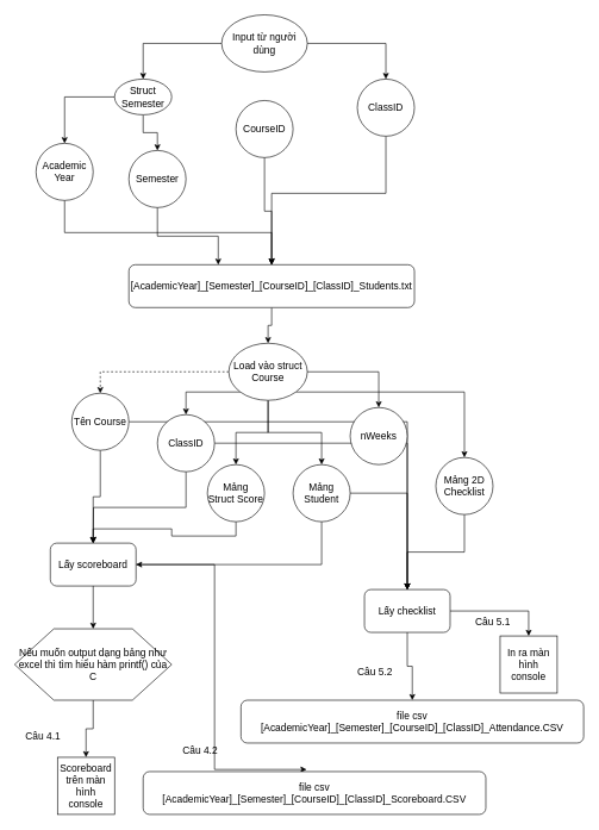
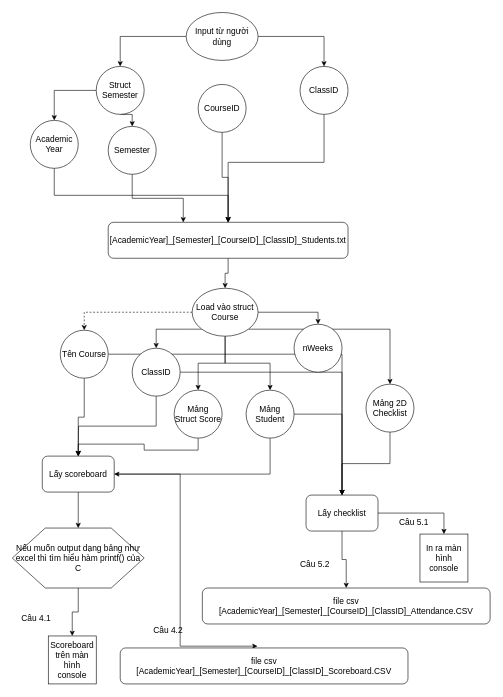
  <mxCell id="0" />
  <mxCell id="1" parent="0" />
  <mxCell id="2" style="edgeStyle=orthogonalEdgeStyle;rounded=0;orthogonalLoop=1;jettySize=auto;html=1;exitX=0;exitY=0.5;exitDx=0;exitDy=0;entryX=0.5;entryY=0;entryDx=0;entryDy=0;fontSize=14;" edge="1" parent="1" source="4" target="15"><mxGeometry relative="1" as="geometry" /></mxCell>
  <mxCell id="3" style="edgeStyle=orthogonalEdgeStyle;rounded=0;orthogonalLoop=1;jettySize=auto;html=1;exitX=0.5;exitY=1;exitDx=0;exitDy=0;entryX=0.5;entryY=0;entryDx=0;entryDy=0;fontSize=14;" edge="1" parent="1" source="4" target="17"><mxGeometry relative="1" as="geometry" /></mxCell>
- <mxCell id="4" value="Struct Semester" style="ellipse;whiteSpace=wrap;html=1;aspect=fixed;fontSize=14;" vertex="1" parent="1"><mxGeometry x="160" y="110" width="80" height="50" as="geometry" /></mxCell>
+ <mxCell id="4" value="Struct Semester" style="ellipse;whiteSpace=wrap;html=1;aspect=fixed;fontSize=14;" vertex="1" parent="1"><mxGeometry x="160" y="110" width="80" height="80" as="geometry" /></mxCell>
  <mxCell id="5" style="edgeStyle=orthogonalEdgeStyle;rounded=0;orthogonalLoop=1;jettySize=auto;html=1;exitX=0.5;exitY=1;exitDx=0;exitDy=0;entryX=0.5;entryY=0;entryDx=0;entryDy=0;fontSize=14;" edge="1" parent="1" source="6" target="13"><mxGeometry relative="1" as="geometry" /></mxCell>
  <mxCell id="6" value="CourseID" style="ellipse;whiteSpace=wrap;html=1;aspect=fixed;fontSize=14;" vertex="1" parent="1"><mxGeometry x="330" y="140" width="80" height="80" as="geometry" /></mxCell>
  <mxCell id="7" style="edgeStyle=orthogonalEdgeStyle;rounded=0;orthogonalLoop=1;jettySize=auto;html=1;exitX=0.5;exitY=1;exitDx=0;exitDy=0;fontSize=14;" edge="1" parent="1" source="8"><mxGeometry relative="1" as="geometry"><mxPoint x="380" y="370" as="targetPoint" /><Array as="points"><mxPoint x="540" y="270" /><mxPoint x="380" y="270" /></Array></mxGeometry></mxCell>
  <mxCell id="8" value="ClassID" style="ellipse;whiteSpace=wrap;html=1;aspect=fixed;fontSize=14;" vertex="1" parent="1"><mxGeometry x="500" y="110" width="80" height="80" as="geometry" /></mxCell>
  <mxCell id="9" style="edgeStyle=orthogonalEdgeStyle;rounded=0;orthogonalLoop=1;jettySize=auto;html=1;entryX=0.5;entryY=0;entryDx=0;entryDy=0;fontSize=14;" edge="1" parent="1" source="11" target="4"><mxGeometry relative="1" as="geometry" /></mxCell>
  <mxCell id="10" style="edgeStyle=orthogonalEdgeStyle;rounded=0;orthogonalLoop=1;jettySize=auto;html=1;exitX=1;exitY=0.5;exitDx=0;exitDy=0;entryX=0.5;entryY=0;entryDx=0;entryDy=0;fontSize=14;" edge="1" parent="1" source="11" target="8"><mxGeometry relative="1" as="geometry" /></mxCell>
  <mxCell id="11" value="Input từ người dùng" style="ellipse;whiteSpace=wrap;html=1;fontSize=14;" vertex="1" parent="1"><mxGeometry x="310" y="20" width="120" height="80" as="geometry" /></mxCell>
  <mxCell id="12" style="edgeStyle=orthogonalEdgeStyle;rounded=0;orthogonalLoop=1;jettySize=auto;html=1;exitX=0.5;exitY=1;exitDx=0;exitDy=0;entryX=0.5;entryY=0;entryDx=0;entryDy=0;fontSize=14;" edge="1" parent="1" source="13" target="24"><mxGeometry relative="1" as="geometry" /></mxCell>
  <mxCell id="13" value="[AcademicYear]_[Semester]_[CourseID]_[ClassID]_Students.txt" style="rounded=1;whiteSpace=wrap;html=1;fontSize=14;" vertex="1" parent="1"><mxGeometry x="180" y="370" width="400" height="60" as="geometry" /></mxCell>
  <mxCell id="14" style="edgeStyle=orthogonalEdgeStyle;rounded=0;orthogonalLoop=1;jettySize=auto;html=1;exitX=0.5;exitY=1;exitDx=0;exitDy=0;entryX=0.5;entryY=0;entryDx=0;entryDy=0;fontSize=14;" edge="1" parent="1" source="15" target="13"><mxGeometry relative="1" as="geometry" /></mxCell>
  <mxCell id="15" value="Academic Year" style="ellipse;whiteSpace=wrap;html=1;aspect=fixed;fontSize=14;" vertex="1" parent="1"><mxGeometry x="50" y="200" width="80" height="80" as="geometry" /></mxCell>
  <mxCell id="16" style="edgeStyle=orthogonalEdgeStyle;rounded=0;orthogonalLoop=1;jettySize=auto;html=1;exitX=0.5;exitY=1;exitDx=0;exitDy=0;entryX=0.313;entryY=0;entryDx=0;entryDy=0;entryPerimeter=0;fontSize=14;" edge="1" parent="1" source="17" target="13"><mxGeometry relative="1" as="geometry" /></mxCell>
  <mxCell id="17" value="Semester" style="ellipse;whiteSpace=wrap;html=1;aspect=fixed;fontSize=14;" vertex="1" parent="1"><mxGeometry x="180" y="210" width="80" height="80" as="geometry" /></mxCell>
  <mxCell id="18" style="edgeStyle=orthogonalEdgeStyle;rounded=0;orthogonalLoop=1;jettySize=auto;html=1;exitX=0;exitY=0.5;exitDx=0;exitDy=0;entryX=0.5;entryY=0;entryDx=0;entryDy=0;fontSize=14;dashed=1;" edge="1" parent="1" source="24" target="30"><mxGeometry relative="1" as="geometry" /></mxCell>
  <mxCell id="19" style="edgeStyle=orthogonalEdgeStyle;rounded=0;orthogonalLoop=1;jettySize=auto;html=1;exitX=0;exitY=1;exitDx=0;exitDy=0;fontSize=14;" edge="1" parent="1" source="24" target="33"><mxGeometry relative="1" as="geometry" /></mxCell>
  <mxCell id="20" style="edgeStyle=orthogonalEdgeStyle;rounded=0;orthogonalLoop=1;jettySize=auto;html=1;exitX=0.5;exitY=1;exitDx=0;exitDy=0;entryX=0.5;entryY=0;entryDx=0;entryDy=0;fontSize=14;" edge="1" parent="1" source="24" target="35"><mxGeometry relative="1" as="geometry" /></mxCell>
  <mxCell id="21" style="edgeStyle=orthogonalEdgeStyle;rounded=0;orthogonalLoop=1;jettySize=auto;html=1;exitX=1;exitY=0.5;exitDx=0;exitDy=0;entryX=0.5;entryY=0;entryDx=0;entryDy=0;fontSize=14;" edge="1" parent="1" source="24" target="42"><mxGeometry relative="1" as="geometry" /></mxCell>
  <mxCell id="22" style="edgeStyle=orthogonalEdgeStyle;rounded=0;orthogonalLoop=1;jettySize=auto;html=1;exitX=1;exitY=1;exitDx=0;exitDy=0;entryX=0.5;entryY=0;entryDx=0;entryDy=0;fontSize=14;" edge="1" parent="1" source="24" target="44"><mxGeometry relative="1" as="geometry" /></mxCell>
  <mxCell id="23" style="edgeStyle=orthogonalEdgeStyle;rounded=0;orthogonalLoop=1;jettySize=auto;html=1;exitX=0.5;exitY=1;exitDx=0;exitDy=0;entryX=0.5;entryY=0;entryDx=0;entryDy=0;fontSize=14;" edge="1" parent="1" source="24" target="50"><mxGeometry relative="1" as="geometry" /></mxCell>
  <mxCell id="24" value="Load vào struct Course" style="ellipse;whiteSpace=wrap;html=1;fontSize=14;" vertex="1" parent="1"><mxGeometry x="320" y="480" width="110" height="80" as="geometry" /></mxCell>
  <mxCell id="25" style="edgeStyle=orthogonalEdgeStyle;rounded=0;orthogonalLoop=1;jettySize=auto;html=1;exitX=0.5;exitY=1;exitDx=0;exitDy=0;entryX=0.5;entryY=0;entryDx=0;entryDy=0;fontSize=14;" edge="1" parent="1" source="27" target="37"><mxGeometry relative="1" as="geometry" /></mxCell>
  <mxCell id="26" style="edgeStyle=orthogonalEdgeStyle;rounded=0;orthogonalLoop=1;jettySize=auto;html=1;entryX=0.477;entryY=-0.05;entryDx=0;entryDy=0;entryPerimeter=0;fontSize=14;" edge="1" parent="1" source="27" target="39"><mxGeometry relative="1" as="geometry"><Array as="points"><mxPoint x="300" y="790" /><mxPoint x="300" y="1077" /></Array></mxGeometry></mxCell>
  <mxCell id="27" value="Lấy scoreboard" style="rounded=1;whiteSpace=wrap;html=1;fontSize=14;" vertex="1" parent="1"><mxGeometry x="70" y="760" width="120" height="60" as="geometry" /></mxCell>
  <mxCell id="28" style="edgeStyle=orthogonalEdgeStyle;rounded=0;orthogonalLoop=1;jettySize=auto;html=1;exitX=0.5;exitY=1;exitDx=0;exitDy=0;entryX=0.5;entryY=0;entryDx=0;entryDy=0;fontSize=14;" edge="1" parent="1" source="30" target="27"><mxGeometry relative="1" as="geometry" /></mxCell>
  <mxCell id="29" style="edgeStyle=orthogonalEdgeStyle;rounded=0;orthogonalLoop=1;jettySize=auto;html=1;entryX=0.5;entryY=0;entryDx=0;entryDy=0;fontSize=14;" edge="1" parent="1" source="30" target="47"><mxGeometry relative="1" as="geometry" /></mxCell>
  <mxCell id="30" value="Tên Course" style="ellipse;whiteSpace=wrap;html=1;aspect=fixed;fontSize=14;" vertex="1" parent="1"><mxGeometry x="100" y="550" width="80" height="80" as="geometry" /></mxCell>
  <mxCell id="31" style="edgeStyle=orthogonalEdgeStyle;rounded=0;orthogonalLoop=1;jettySize=auto;html=1;exitX=0.5;exitY=1;exitDx=0;exitDy=0;fontSize=14;" edge="1" parent="1" source="33"><mxGeometry relative="1" as="geometry"><mxPoint x="130" y="760" as="targetPoint" /></mxGeometry></mxCell>
  <mxCell id="32" style="edgeStyle=orthogonalEdgeStyle;rounded=0;orthogonalLoop=1;jettySize=auto;html=1;entryX=0.5;entryY=0;entryDx=0;entryDy=0;fontSize=14;" edge="1" parent="1" source="33" target="47"><mxGeometry relative="1" as="geometry" /></mxCell>
  <mxCell id="33" value="ClassID" style="ellipse;whiteSpace=wrap;html=1;aspect=fixed;fontSize=14;" vertex="1" parent="1"><mxGeometry x="220" y="580" width="80" height="80" as="geometry" /></mxCell>
  <mxCell id="34" style="edgeStyle=orthogonalEdgeStyle;rounded=0;orthogonalLoop=1;jettySize=auto;html=1;exitX=0.5;exitY=1;exitDx=0;exitDy=0;entryX=0.5;entryY=0;entryDx=0;entryDy=0;fontSize=14;" edge="1" parent="1" source="35" target="27"><mxGeometry relative="1" as="geometry" /></mxCell>
  <mxCell id="35" value="Mảng&lt;br&gt;Struct Score" style="ellipse;whiteSpace=wrap;html=1;aspect=fixed;fontSize=14;" vertex="1" parent="1"><mxGeometry x="290" y="650" width="80" height="80" as="geometry" /></mxCell>
  <mxCell id="36" style="edgeStyle=orthogonalEdgeStyle;rounded=0;orthogonalLoop=1;jettySize=auto;html=1;exitX=0.5;exitY=1;exitDx=0;exitDy=0;entryX=0.5;entryY=0;entryDx=0;entryDy=0;fontSize=14;" edge="1" parent="1" source="37" target="38"><mxGeometry relative="1" as="geometry" /></mxCell>
  <mxCell id="37" value="Nếu muốn output dạng bảng như excel thì tìm hiểu hàm printf() của C" style="shape=hexagon;perimeter=hexagonPerimeter2;whiteSpace=wrap;html=1;fontSize=14;" vertex="1" parent="1"><mxGeometry x="20" y="880" width="220" height="100" as="geometry" /></mxCell>
  <mxCell id="38" value="Scoreboard trên màn hình console" style="whiteSpace=wrap;html=1;aspect=fixed;fontSize=14;" vertex="1" parent="1"><mxGeometry x="80" y="1060" width="80" height="80" as="geometry" /></mxCell>
  <mxCell id="39" value="file csv&lt;br&gt;[AcademicYear]_[Semester]_[CourseID]_[ClassID]_Scoreboard.CSV" style="rounded=1;whiteSpace=wrap;html=1;fontSize=14;" vertex="1" parent="1"><mxGeometry x="200" y="1080" width="480" height="60" as="geometry" /></mxCell>
  <mxCell id="40" value="Câu 4.1" style="text;html=1;strokeColor=none;fillColor=none;align=center;verticalAlign=middle;whiteSpace=wrap;rounded=0;fontSize=14;" vertex="1" parent="1"><mxGeometry x="30" y="1020" width="60" height="20" as="geometry" /></mxCell>
  <mxCell id="41" value="Câu 4.2" style="text;html=1;strokeColor=none;fillColor=none;align=center;verticalAlign=middle;whiteSpace=wrap;rounded=0;fontSize=14;" vertex="1" parent="1"><mxGeometry x="240" y="1040" width="80" height="20" as="geometry" /></mxCell>
- <mxCell id="42" value="nWeeks" style="ellipse;whiteSpace=wrap;html=1;aspect=fixed;fontSize=14;" vertex="1" parent="1"><mxGeometry x="490" y="570" width="80" height="80" as="geometry" /></mxCell>
+ <mxCell id="42" value="nWeeks" style="ellipse;whiteSpace=wrap;html=1;aspect=fixed;fontSize=14;" vertex="1" parent="1"><mxGeometry x="490" y="540" width="80" height="80" as="geometry" /></mxCell>
  <mxCell id="43" style="edgeStyle=orthogonalEdgeStyle;rounded=0;orthogonalLoop=1;jettySize=auto;html=1;entryX=0.5;entryY=0;entryDx=0;entryDy=0;fontSize=14;" edge="1" parent="1" source="44" target="47"><mxGeometry relative="1" as="geometry" /></mxCell>
  <mxCell id="44" value="Mảng 2D&lt;br&gt;Checklist" style="ellipse;whiteSpace=wrap;html=1;aspect=fixed;fontSize=14;" vertex="1" parent="1"><mxGeometry x="610" y="640" width="80" height="80" as="geometry" /></mxCell>
  <mxCell id="45" style="edgeStyle=orthogonalEdgeStyle;rounded=0;orthogonalLoop=1;jettySize=auto;html=1;entryX=0.5;entryY=0;entryDx=0;entryDy=0;fontSize=14;" edge="1" parent="1" source="47" target="51"><mxGeometry relative="1" as="geometry" /></mxCell>
  <mxCell id="46" style="edgeStyle=orthogonalEdgeStyle;rounded=0;orthogonalLoop=1;jettySize=auto;html=1;entryX=0.5;entryY=0;entryDx=0;entryDy=0;fontSize=14;" edge="1" parent="1" source="47" target="53"><mxGeometry relative="1" as="geometry" /></mxCell>
  <mxCell id="47" value="Lấy checklist" style="rounded=1;whiteSpace=wrap;html=1;fontSize=14;" vertex="1" parent="1"><mxGeometry x="510" y="825" width="120" height="60" as="geometry" /></mxCell>
  <mxCell id="48" style="edgeStyle=orthogonalEdgeStyle;rounded=0;orthogonalLoop=1;jettySize=auto;html=1;exitX=0.5;exitY=1;exitDx=0;exitDy=0;entryX=1;entryY=0.5;entryDx=0;entryDy=0;fontSize=14;" edge="1" parent="1" source="50" target="27"><mxGeometry relative="1" as="geometry" /></mxCell>
  <mxCell id="49" style="edgeStyle=orthogonalEdgeStyle;rounded=0;orthogonalLoop=1;jettySize=auto;html=1;exitX=1;exitY=0.5;exitDx=0;exitDy=0;entryX=0.5;entryY=0;entryDx=0;entryDy=0;fontSize=14;" edge="1" parent="1" source="50" target="47"><mxGeometry relative="1" as="geometry" /></mxCell>
  <mxCell id="50" value="Mảng Student" style="ellipse;whiteSpace=wrap;html=1;aspect=fixed;fontSize=14;" vertex="1" parent="1"><mxGeometry x="410" y="650" width="80" height="80" as="geometry" /></mxCell>
  <mxCell id="51" value="In ra màn hình console" style="whiteSpace=wrap;html=1;aspect=fixed;fontSize=14;" vertex="1" parent="1"><mxGeometry x="700" y="890" width="80" height="80" as="geometry" /></mxCell>
  <mxCell id="52" value="Câu 5.1" style="text;html=1;strokeColor=none;fillColor=none;align=center;verticalAlign=middle;whiteSpace=wrap;rounded=0;fontSize=14;" vertex="1" parent="1"><mxGeometry x="650" y="860" width="80" height="20" as="geometry" /></mxCell>
  <mxCell id="53" value="file csv&lt;br&gt;[AcademicYear]_[Semester]_[CourseID]_[ClassID]_Attendance.CSV" style="rounded=1;whiteSpace=wrap;html=1;fontSize=14;" vertex="1" parent="1"><mxGeometry x="337" y="980" width="480" height="60" as="geometry" /></mxCell>
  <mxCell id="54" value="Câu 5.2" style="text;html=1;strokeColor=none;fillColor=none;align=center;verticalAlign=middle;whiteSpace=wrap;rounded=0;fontSize=14;" vertex="1" parent="1"><mxGeometry x="480" y="930" width="90" height="20" as="geometry" /></mxCell>
